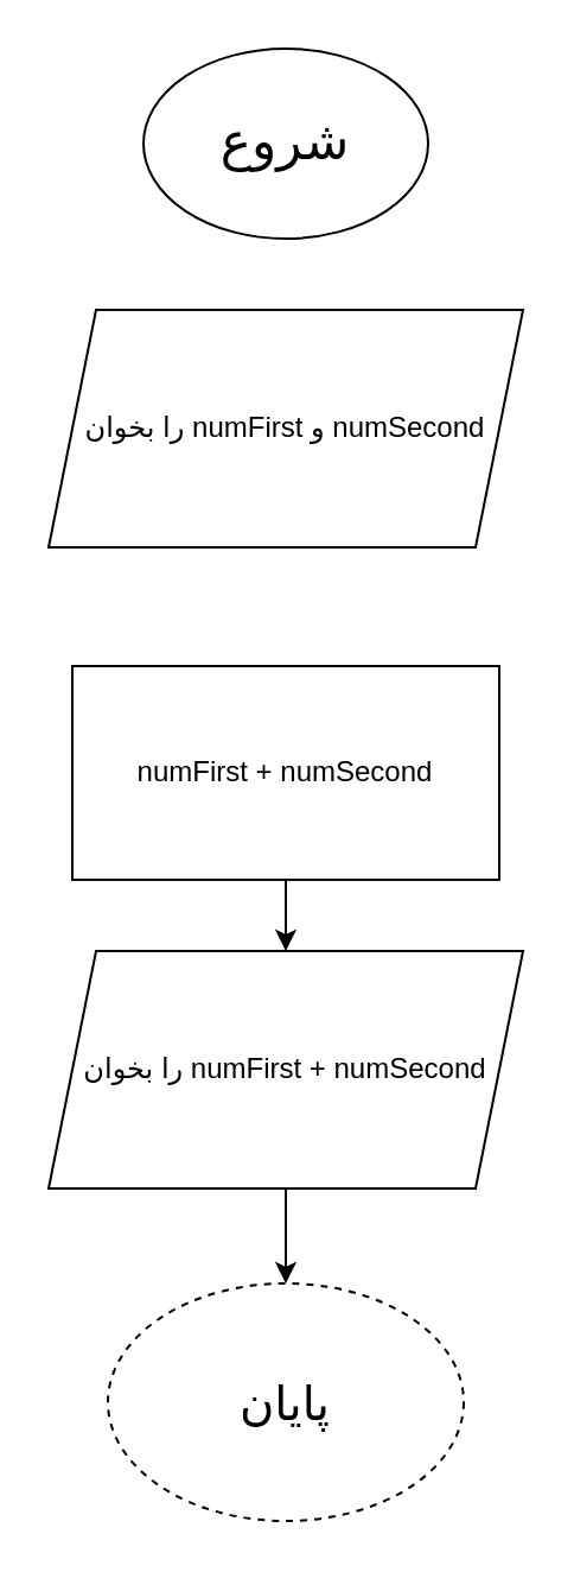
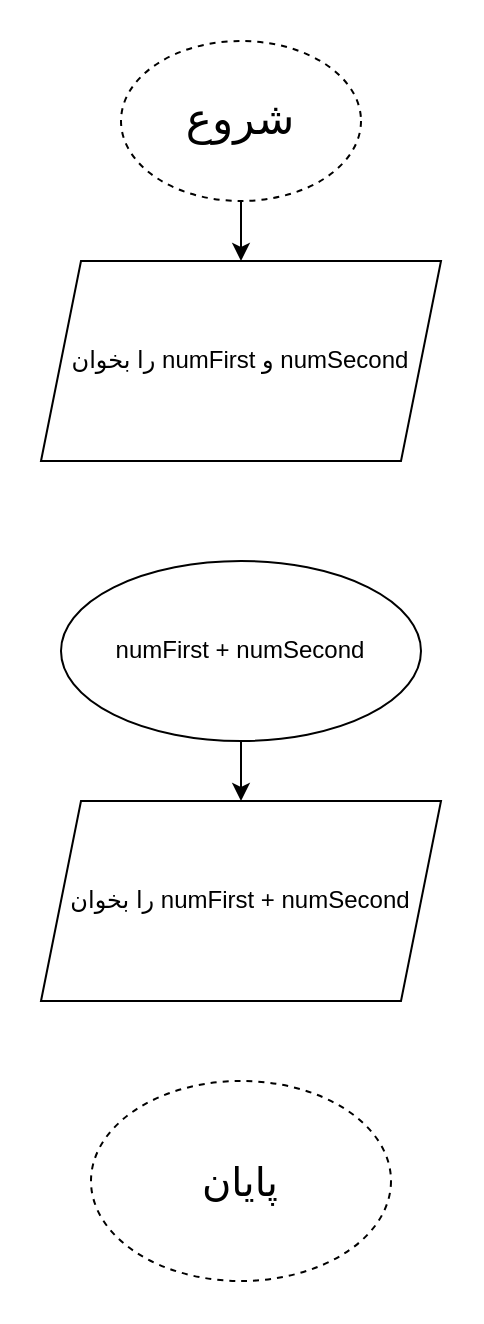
  <mxCell id="0" />
  <mxCell id="1" parent="0" />
- <mxCell id="3" value="&lt;font style=&quot;font-size: 22px;&quot;&gt;شروع&lt;/font&gt;" style="ellipse;whiteSpace=wrap;html=1;" vertex="1" parent="1"><mxGeometry x="60" y="20" width="120" height="80" as="geometry" /></mxCell>
+ <mxCell id="2" value="" style="edgeStyle=orthogonalEdgeStyle;rounded=0;orthogonalLoop=1;jettySize=auto;html=1;" edge="1" parent="1" source="3" target="4"><mxGeometry relative="1" as="geometry" /></mxCell>
+ <mxCell id="3" value="&lt;font style=&quot;font-size: 22px;&quot;&gt;شروع&lt;/font&gt;" style="ellipse;whiteSpace=wrap;html=1;dashed=1;" vertex="1" parent="1"><mxGeometry x="60" y="20" width="120" height="80" as="geometry" /></mxCell>
  <mxCell id="4" value="را بخوان numFirst و numSecond" style="shape=parallelogram;perimeter=parallelogramPerimeter;whiteSpace=wrap;html=1;fixedSize=1;" vertex="1" parent="1"><mxGeometry x="20" y="130" width="200" height="100" as="geometry" /></mxCell>
  <mxCell id="5" value="" style="edgeStyle=orthogonalEdgeStyle;rounded=0;orthogonalLoop=1;jettySize=auto;html=1;" edge="1" parent="1" source="6" target="8"><mxGeometry relative="1" as="geometry" /></mxCell>
- <mxCell id="6" value="numFirst + numSecond" style="rounded=0;whiteSpace=wrap;html=1;" vertex="1" parent="1"><mxGeometry x="30" y="280" width="180" height="90" as="geometry" /></mxCell>
- <mxCell id="7" value="" style="edgeStyle=orthogonalEdgeStyle;rounded=0;orthogonalLoop=1;jettySize=auto;html=1;" edge="1" parent="1" source="8" target="9"><mxGeometry relative="1" as="geometry" /></mxCell>
+ <mxCell id="6" value="numFirst + numSecond" style="ellipse;whiteSpace=wrap;html=1;" vertex="1" parent="1"><mxGeometry x="30" y="280" width="180" height="90" as="geometry" /></mxCell>
  <mxCell id="8" value="را بخوان numFirst + numSecond" style="shape=parallelogram;perimeter=parallelogramPerimeter;whiteSpace=wrap;html=1;fixedSize=1;" vertex="1" parent="1"><mxGeometry x="20" y="400" width="200" height="100" as="geometry" /></mxCell>
  <mxCell id="9" value="&lt;font style=&quot;font-size: 20px;&quot;&gt;پایان&lt;/font&gt;" style="ellipse;whiteSpace=wrap;html=1;dashed=1;" vertex="1" parent="1"><mxGeometry x="45" y="540" width="150" height="100" as="geometry" /></mxCell>
